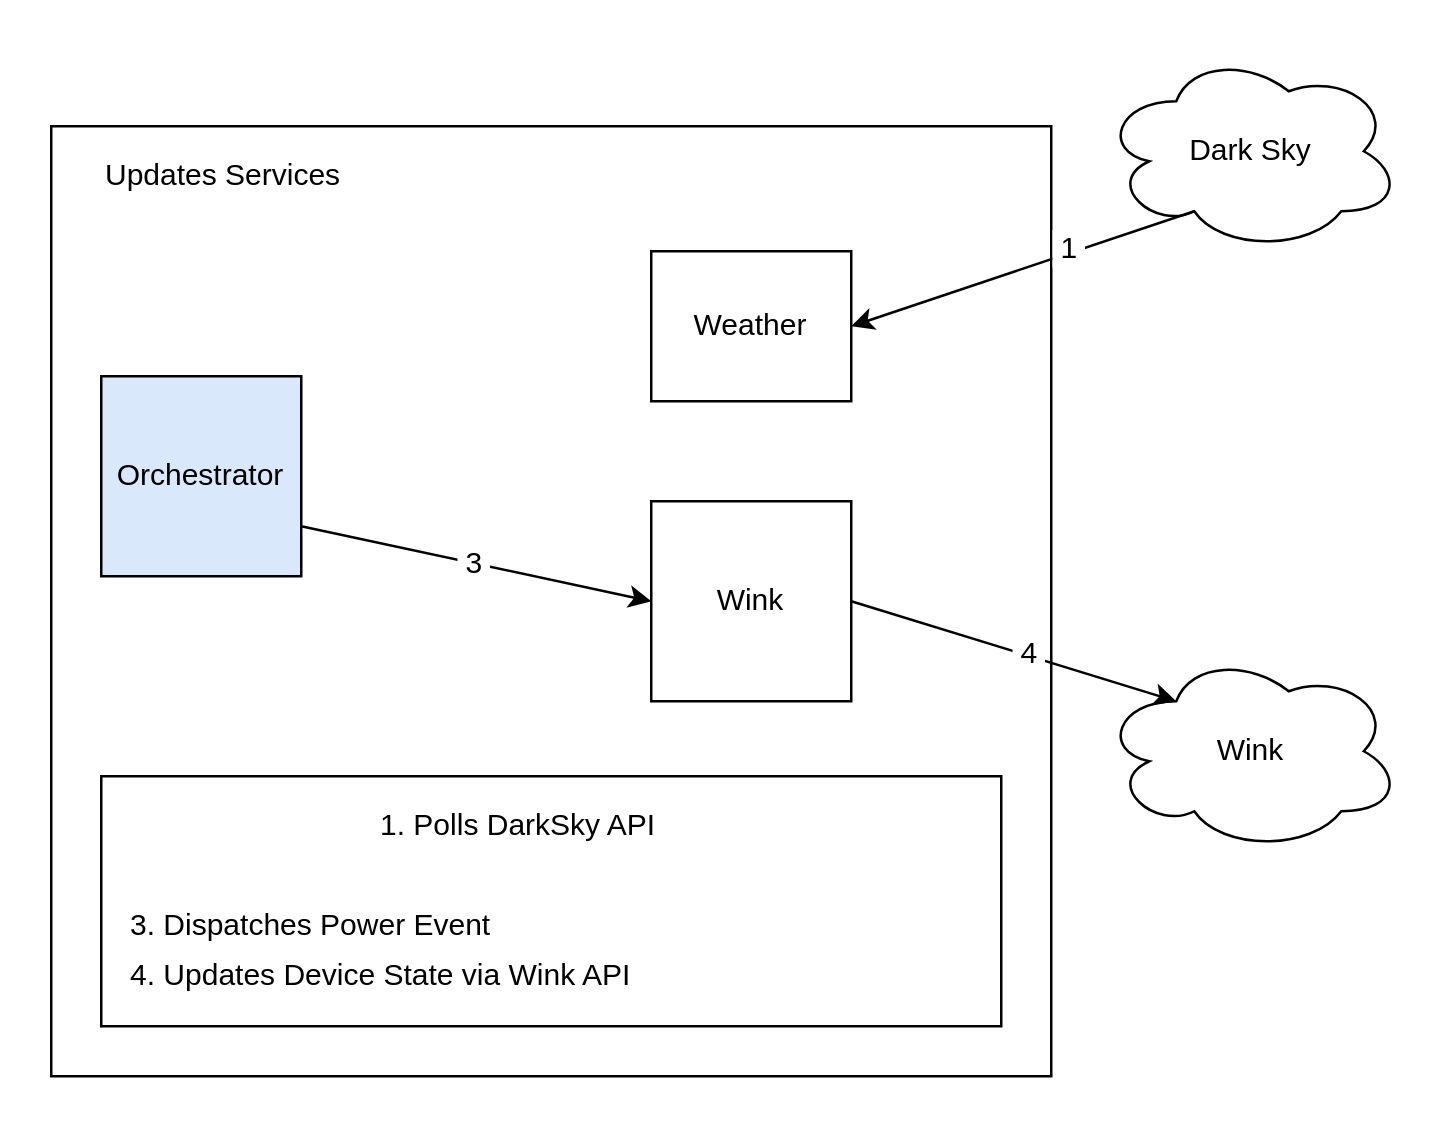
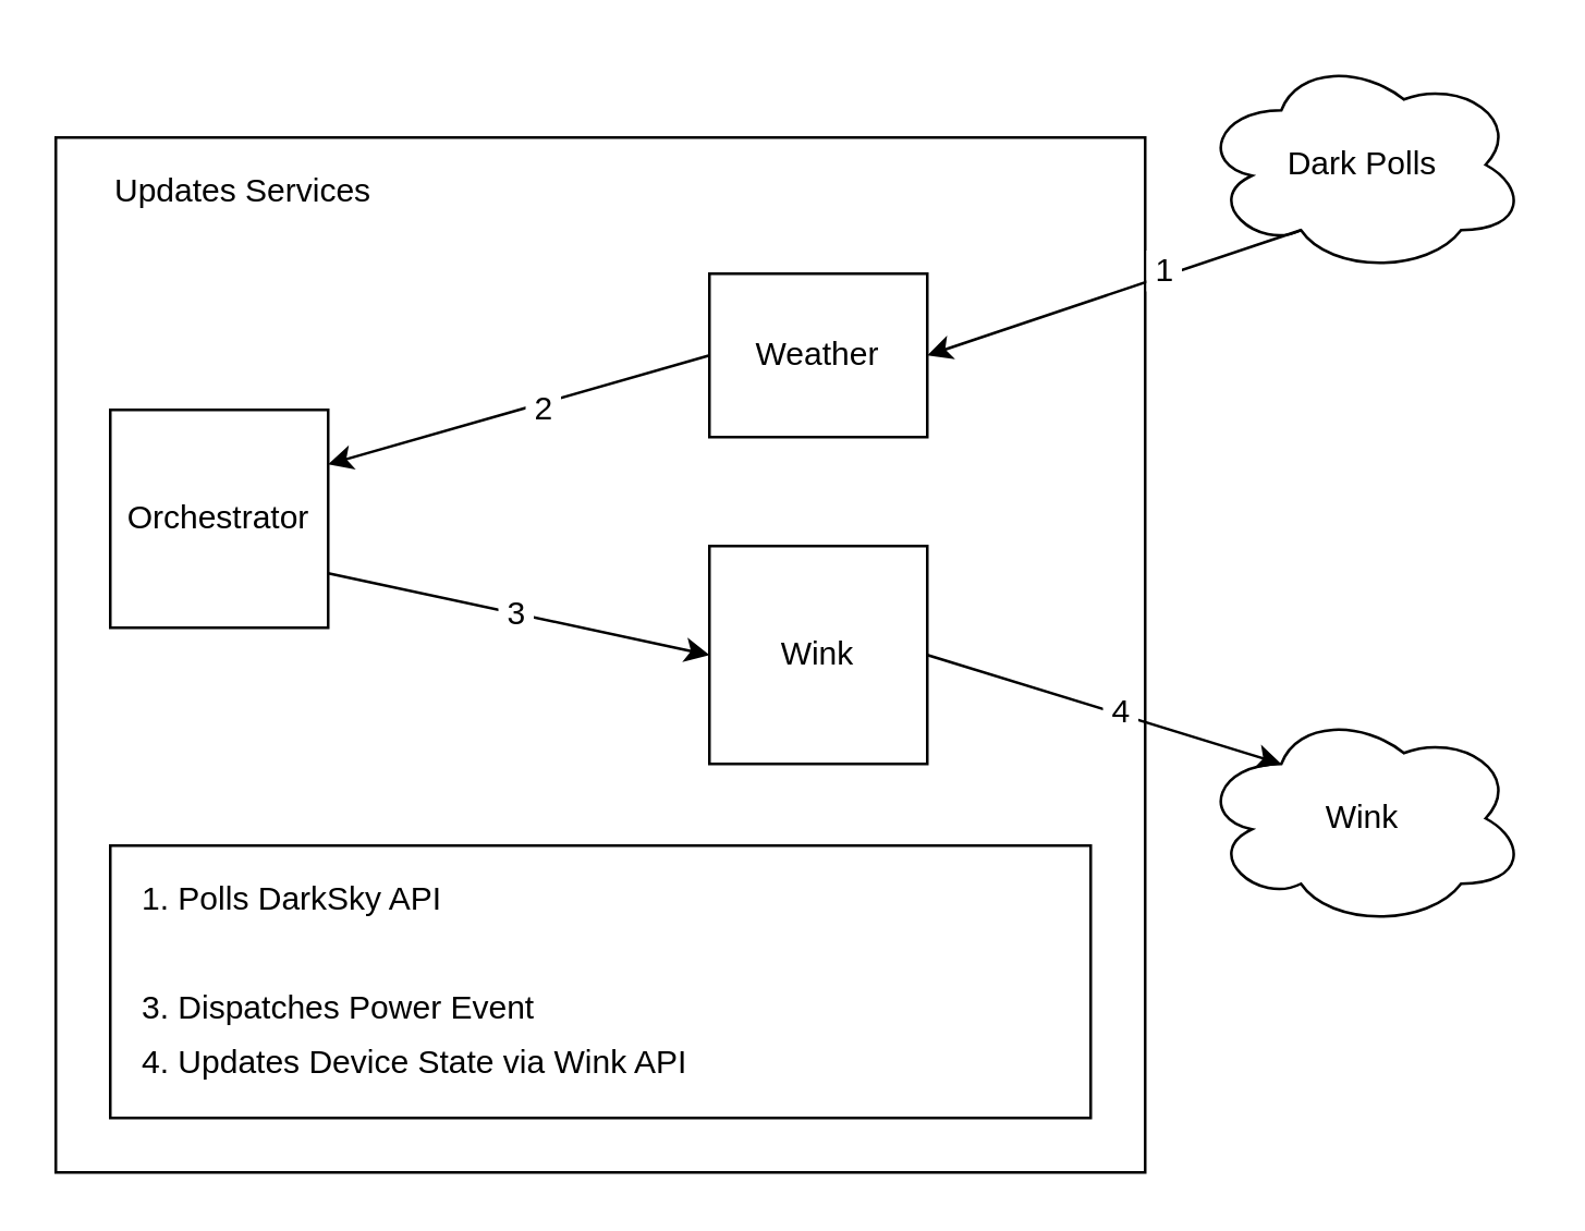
  <mxCell id="0" />
  <mxCell id="1" parent="0" />
  <mxCell id="2" value="" style="rounded=0;whiteSpace=wrap;html=1;fontColor=#000000;align=left;" vertex="1" parent="1"><mxGeometry x="20" y="50" width="400" height="380" as="geometry" /></mxCell>
  <mxCell id="3" value="Updates Services" style="text;html=1;strokeColor=none;fillColor=none;align=left;verticalAlign=middle;whiteSpace=wrap;rounded=0;" vertex="1" parent="1"><mxGeometry x="40" y="60" width="100" height="20" as="geometry" /></mxCell>
- <mxCell id="4" value="Orchestrator" style="whiteSpace=wrap;html=1;aspect=fixed;align=center;fillColor=#dae8fc;" vertex="1" parent="1"><mxGeometry x="40" y="150" width="80" height="80" as="geometry" /></mxCell>
+ <mxCell id="4" value="Orchestrator" style="whiteSpace=wrap;html=1;aspect=fixed;align=center;" vertex="1" parent="1"><mxGeometry x="40" y="150" width="80" height="80" as="geometry" /></mxCell>
  <mxCell id="5" value="Weather" style="whiteSpace=wrap;html=1;aspect=fixed;align=center;" vertex="1" parent="1"><mxGeometry x="260" y="100" width="80" height="60" as="geometry" /></mxCell>
  <mxCell id="6" value="Wink" style="whiteSpace=wrap;html=1;aspect=fixed;align=center;" vertex="1" parent="1"><mxGeometry x="260" y="200" width="80" height="80" as="geometry" /></mxCell>
- <mxCell id="7" value="Dark Sky" style="ellipse;shape=cloud;whiteSpace=wrap;html=1;align=center;" vertex="1" parent="1"><mxGeometry x="440" y="20" width="120" height="80" as="geometry" /></mxCell>
+ <mxCell id="7" value="Dark Polls" style="ellipse;shape=cloud;whiteSpace=wrap;html=1;align=center;" vertex="1" parent="1"><mxGeometry x="440" y="20" width="120" height="80" as="geometry" /></mxCell>
  <mxCell id="8" value="" style="endArrow=classic;html=1;entryX=1;entryY=0.5;entryDx=0;entryDy=0;exitX=0.31;exitY=0.8;exitDx=0;exitDy=0;exitPerimeter=0;" edge="1" parent="1" source="7" target="5"><mxGeometry width="50" height="50" relative="1" as="geometry"><mxPoint x="-80" y="370" as="sourcePoint" /><mxPoint x="-30" y="320" as="targetPoint" /></mxGeometry></mxCell>
  <mxCell id="9" value="&amp;nbsp;1&amp;nbsp;" style="text;html=1;resizable=0;points=[];align=center;verticalAlign=middle;labelBackgroundColor=#ffffff;fontColor=#000000;" vertex="1" connectable="0" parent="8"><mxGeometry x="-0.274" y="-2" relative="1" as="geometry"><mxPoint as="offset" /></mxGeometry></mxCell>
+ <mxCell id="10" value="" style="endArrow=classic;html=1;exitX=0;exitY=0.5;exitDx=0;exitDy=0;entryX=1;entryY=0.25;entryDx=0;entryDy=0;" edge="1" parent="1" source="5" target="4"><mxGeometry width="50" height="50" relative="1" as="geometry"><mxPoint x="0" y="370" as="sourcePoint" /><mxPoint x="50" y="320" as="targetPoint" /></mxGeometry></mxCell>
+ <mxCell id="11" value="&amp;nbsp;2&amp;nbsp;" style="text;html=1;resizable=0;points=[];align=center;verticalAlign=middle;labelBackgroundColor=#ffffff;fontColor=#000000;" vertex="1" connectable="0" parent="10"><mxGeometry x="-0.112" y="2" relative="1" as="geometry"><mxPoint as="offset" /></mxGeometry></mxCell>
  <mxCell id="12" value="" style="endArrow=classic;html=1;entryX=0;entryY=0.5;entryDx=0;entryDy=0;exitX=1;exitY=0.75;exitDx=0;exitDy=0;" edge="1" parent="1" source="4" target="6"><mxGeometry width="50" height="50" relative="1" as="geometry"><mxPoint x="0" y="370" as="sourcePoint" /><mxPoint x="50" y="320" as="targetPoint" /></mxGeometry></mxCell>
  <mxCell id="13" value="&amp;nbsp;3&amp;nbsp;" style="text;html=1;resizable=0;points=[];align=center;verticalAlign=middle;labelBackgroundColor=#ffffff;fontColor=#000000;" vertex="1" connectable="0" parent="12"><mxGeometry x="-0.022" y="-1" relative="1" as="geometry"><mxPoint y="-1" as="offset" /></mxGeometry></mxCell>
  <mxCell id="14" value="Wink" style="ellipse;shape=cloud;whiteSpace=wrap;html=1;align=center;" vertex="1" parent="1"><mxGeometry x="440" y="260" width="120" height="80" as="geometry" /></mxCell>
  <mxCell id="15" value="" style="endArrow=classic;html=1;entryX=0.25;entryY=0.25;entryDx=0;entryDy=0;entryPerimeter=0;exitX=1;exitY=0.5;exitDx=0;exitDy=0;" edge="1" parent="1" source="6" target="14"><mxGeometry width="50" height="50" relative="1" as="geometry"><mxPoint x="510" y="190" as="sourcePoint" /><mxPoint x="50" y="420" as="targetPoint" /></mxGeometry></mxCell>
  <mxCell id="16" value="&amp;nbsp;4&amp;nbsp;" style="text;html=1;resizable=0;points=[];align=center;verticalAlign=middle;labelBackgroundColor=#ffffff;fontColor=#000000;" vertex="1" connectable="0" parent="15"><mxGeometry x="0.08" y="1" relative="1" as="geometry"><mxPoint as="offset" /></mxGeometry></mxCell>
  <mxCell id="17" value="" style="rounded=0;whiteSpace=wrap;html=1;fontColor=#000000;align=center;" vertex="1" parent="1"><mxGeometry x="40" y="310" width="360" height="100" as="geometry" /></mxCell>
- <mxCell id="18" value="1. Polls DarkSky API" style="text;html=1;strokeColor=none;fillColor=none;align=left;verticalAlign=middle;whiteSpace=wrap;rounded=0;fontColor=#000000;" vertex="1" parent="1"><mxGeometry x="150" y="320" width="220" height="20" as="geometry" /></mxCell>
+ <mxCell id="18" value="1. Polls DarkSky API" style="text;html=1;strokeColor=none;fillColor=none;align=left;verticalAlign=middle;whiteSpace=wrap;rounded=0;fontColor=#000000;" vertex="1" parent="1"><mxGeometry x="50" y="320" width="220" height="20" as="geometry" /></mxCell>
  <mxCell id="19" value="3. Dispatches Power Event" style="text;html=1;strokeColor=none;fillColor=none;align=left;verticalAlign=middle;whiteSpace=wrap;rounded=0;fontColor=#000000;" vertex="1" parent="1"><mxGeometry x="50" y="360" width="220" height="20" as="geometry" /></mxCell>
  <mxCell id="20" value="4. Updates Device State via Wink API" style="text;html=1;strokeColor=none;fillColor=none;align=left;verticalAlign=middle;whiteSpace=wrap;rounded=0;fontColor=#000000;" vertex="1" parent="1"><mxGeometry x="50" y="380" width="220" height="20" as="geometry" /></mxCell>
